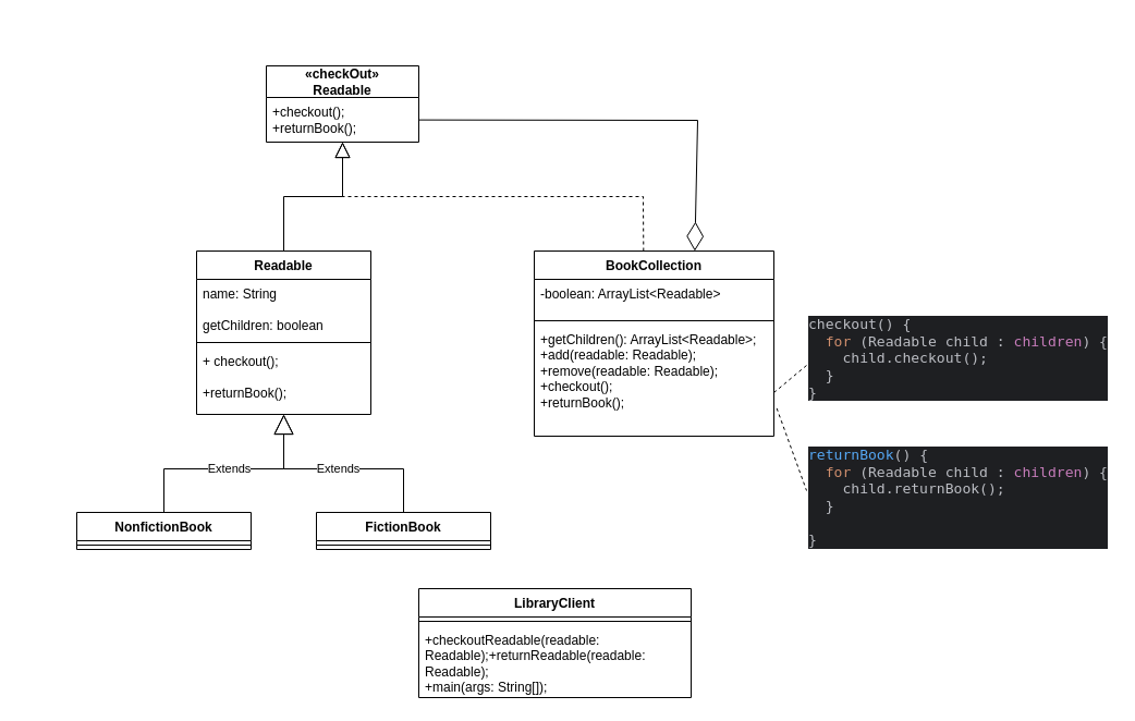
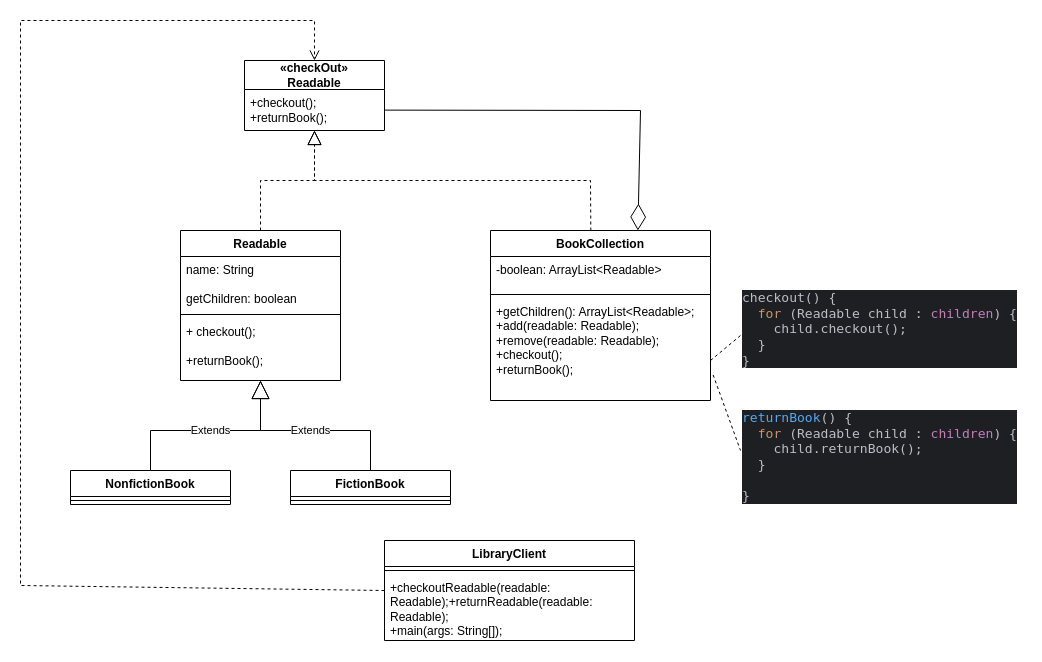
  <mxCell id="0" />
  <mxCell id="1" parent="0" />
  <mxCell id="2" value="«checkOut»&lt;br&gt;Readable" style="swimlane;fontStyle=1;align=center;verticalAlign=middle;childLayout=stackLayout;horizontal=1;startSize=29;horizontalStack=0;resizeParent=1;resizeParentMax=0;resizeLast=0;collapsible=0;marginBottom=0;html=1;whiteSpace=wrap;" parent="1" vertex="1"><mxGeometry x="244" y="60" width="140" height="70" as="geometry" /></mxCell>
  <mxCell id="3" value="+checkout();&lt;br&gt;+returnBook();" style="text;html=1;strokeColor=none;fillColor=none;align=left;verticalAlign=middle;spacingLeft=4;spacingRight=4;overflow=hidden;rotatable=0;points=[[0,0.5],[1,0.5]];portConstraint=eastwest;whiteSpace=wrap;" parent="2" vertex="1"><mxGeometry y="29" width="140" height="41" as="geometry" /></mxCell>
  <mxCell id="4" value="Readable" style="swimlane;fontStyle=1;align=center;verticalAlign=top;childLayout=stackLayout;horizontal=1;startSize=26;horizontalStack=0;resizeParent=1;resizeParentMax=0;resizeLast=0;collapsible=1;marginBottom=0;whiteSpace=wrap;html=1;" parent="1" vertex="1"><mxGeometry x="180" y="230" width="160" height="150" as="geometry" /></mxCell>
  <mxCell id="5" value="name: String&lt;div&gt;&lt;br&gt;&lt;/div&gt;getChildren: boolean" style="text;strokeColor=none;fillColor=none;align=left;verticalAlign=top;spacingLeft=4;spacingRight=4;overflow=hidden;rotatable=0;points=[[0,0.5],[1,0.5]];portConstraint=eastwest;whiteSpace=wrap;html=1;" parent="4" vertex="1"><mxGeometry y="26" width="160" height="54" as="geometry" /></mxCell>
  <mxCell id="6" value="" style="line;strokeWidth=1;fillColor=none;align=left;verticalAlign=middle;spacingTop=-1;spacingLeft=3;spacingRight=3;rotatable=0;labelPosition=right;points=[];portConstraint=eastwest;strokeColor=inherit;" parent="4" vertex="1"><mxGeometry y="80" width="160" height="8" as="geometry" /></mxCell>
  <mxCell id="7" value="+ checkout();&lt;div&gt;&lt;br&gt;&lt;/div&gt;+returnBook();" style="text;strokeColor=none;fillColor=none;align=left;verticalAlign=top;spacingLeft=4;spacingRight=4;overflow=hidden;rotatable=0;points=[[0,0.5],[1,0.5]];portConstraint=eastwest;whiteSpace=wrap;html=1;" parent="4" vertex="1"><mxGeometry y="88" width="160" height="62" as="geometry" /></mxCell>
- <mxCell id="8" value="" style="endArrow=block;dashed=0;endFill=0;endSize=12;html=1;rounded=0;entryX=0.5;entryY=1;entryDx=0;entryDy=0;exitX=0.5;exitY=0;exitDx=0;exitDy=0;" parent="1" source="4" target="2" edge="1"><mxGeometry width="160" relative="1" as="geometry"><mxPoint x="280" y="230" as="sourcePoint" /><mxPoint x="440" y="230" as="targetPoint" /><Array as="points"><mxPoint x="260" y="180" /><mxPoint x="314" y="180" /></Array></mxGeometry></mxCell>
+ <mxCell id="8" value="" style="endArrow=block;dashed=1;endFill=0;endSize=12;html=1;rounded=0;entryX=0.5;entryY=1;entryDx=0;entryDy=0;exitX=0.5;exitY=0;exitDx=0;exitDy=0;" parent="1" source="4" target="2" edge="1"><mxGeometry width="160" relative="1" as="geometry"><mxPoint x="280" y="230" as="sourcePoint" /><mxPoint x="440" y="230" as="targetPoint" /><Array as="points"><mxPoint x="260" y="180" /><mxPoint x="314" y="180" /></Array></mxGeometry></mxCell>
  <mxCell id="9" value="NonfictionBook" style="swimlane;fontStyle=1;align=center;verticalAlign=top;childLayout=stackLayout;horizontal=1;startSize=26;horizontalStack=0;resizeParent=1;resizeParentMax=0;resizeLast=0;collapsible=1;marginBottom=0;whiteSpace=wrap;html=1;" parent="1" vertex="1"><mxGeometry x="70" y="470" width="160" height="34" as="geometry" /></mxCell>
  <mxCell id="10" value="" style="line;strokeWidth=1;fillColor=none;align=left;verticalAlign=middle;spacingTop=-1;spacingLeft=3;spacingRight=3;rotatable=0;labelPosition=right;points=[];portConstraint=eastwest;strokeColor=inherit;" parent="9" vertex="1"><mxGeometry y="26" width="160" height="8" as="geometry" /></mxCell>
  <mxCell id="11" value="FictionBook&lt;div&gt;&lt;br/&gt;&lt;/div&gt;" style="swimlane;fontStyle=1;align=center;verticalAlign=top;childLayout=stackLayout;horizontal=1;startSize=26;horizontalStack=0;resizeParent=1;resizeParentMax=0;resizeLast=0;collapsible=1;marginBottom=0;whiteSpace=wrap;html=1;" parent="1" vertex="1"><mxGeometry x="290" y="470" width="160" height="34" as="geometry" /></mxCell>
  <mxCell id="12" value="" style="line;strokeWidth=1;fillColor=none;align=left;verticalAlign=middle;spacingTop=-1;spacingLeft=3;spacingRight=3;rotatable=0;labelPosition=right;points=[];portConstraint=eastwest;strokeColor=inherit;" parent="11" vertex="1"><mxGeometry y="26" width="160" height="8" as="geometry" /></mxCell>
  <mxCell id="13" value="Extends" style="endArrow=block;endSize=16;endFill=0;html=1;rounded=0;exitX=0.5;exitY=0;exitDx=0;exitDy=0;" parent="1" source="9" edge="1"><mxGeometry width="160" relative="1" as="geometry"><mxPoint x="260" y="360" as="sourcePoint" /><mxPoint x="260" y="380" as="targetPoint" /><Array as="points"><mxPoint x="150" y="430" /><mxPoint x="260" y="430" /></Array></mxGeometry></mxCell>
  <mxCell id="14" value="Extends" style="endArrow=block;endSize=16;endFill=0;html=1;rounded=0;exitX=0.5;exitY=0;exitDx=0;exitDy=0;entryX=0.5;entryY=1;entryDx=0;entryDy=0;entryPerimeter=0;" parent="1" source="11" target="7" edge="1"><mxGeometry width="160" relative="1" as="geometry"><mxPoint x="383" y="430" as="sourcePoint" /><mxPoint x="383" y="330" as="targetPoint" /><Array as="points"><mxPoint x="370" y="430" /><mxPoint x="260" y="430" /></Array></mxGeometry></mxCell>
  <mxCell id="15" value="BookCollection" style="swimlane;fontStyle=1;align=center;verticalAlign=top;childLayout=stackLayout;horizontal=1;startSize=26;horizontalStack=0;resizeParent=1;resizeParentMax=0;resizeLast=0;collapsible=1;marginBottom=0;whiteSpace=wrap;html=1;" parent="1" vertex="1"><mxGeometry x="490" y="230" width="220" height="170" as="geometry" /></mxCell>
  <mxCell id="16" value="-boolean: ArrayList&amp;lt;Readable&amp;gt;&lt;br&gt;&lt;div&gt;&lt;br&gt;&lt;/div&gt;" style="text;strokeColor=none;fillColor=none;align=left;verticalAlign=top;spacingLeft=4;spacingRight=4;overflow=hidden;rotatable=0;points=[[0,0.5],[1,0.5]];portConstraint=eastwest;whiteSpace=wrap;html=1;" parent="15" vertex="1"><mxGeometry y="26" width="220" height="34" as="geometry" /></mxCell>
  <mxCell id="17" value="" style="line;strokeWidth=1;fillColor=none;align=left;verticalAlign=middle;spacingTop=-1;spacingLeft=3;spacingRight=3;rotatable=0;labelPosition=right;points=[];portConstraint=eastwest;strokeColor=inherit;" parent="15" vertex="1"><mxGeometry y="60" width="220" height="8" as="geometry" /></mxCell>
  <mxCell id="18" value="+getChildren(): ArrayList&amp;lt;Readable&amp;gt;;&lt;br&gt;+add(readable: Readable);&lt;br&gt;+remove(readable: Readable);&lt;br&gt;+checkout();&lt;br&gt;+returnBook();" style="text;strokeColor=none;fillColor=none;align=left;verticalAlign=top;spacingLeft=4;spacingRight=4;overflow=hidden;rotatable=0;points=[[0,0.5],[1,0.5]];portConstraint=eastwest;whiteSpace=wrap;html=1;" parent="15" vertex="1"><mxGeometry y="68" width="220" height="102" as="geometry" /></mxCell>
  <mxCell id="19" value="" style="endArrow=block;dashed=1;endFill=0;endSize=12;html=1;rounded=0;exitX=0.456;exitY=0;exitDx=0;exitDy=0;exitPerimeter=0;" parent="1" source="15" edge="1"><mxGeometry width="160" relative="1" as="geometry"><mxPoint x="436" y="220" as="sourcePoint" /><mxPoint x="314" y="130" as="targetPoint" /><Array as="points"><mxPoint x="590" y="180" /><mxPoint x="314" y="180" /></Array></mxGeometry></mxCell>
  <mxCell id="20" value="&lt;div style=&quot;background-color:#1e1f22;color:#bcbec4&quot;&gt;&lt;pre style=&quot;font-family:'JetBrains Mono',monospace;font-size:9.8pt;&quot;&gt;checkout() {&lt;br&gt;  &lt;span style=&quot;color:#cf8e6d;&quot;&gt;for &lt;/span&gt;(Readable child : &lt;span style=&quot;color:#c77dbb;&quot;&gt;children&lt;/span&gt;) {&lt;br&gt;    child.checkout();&lt;br&gt;  }&lt;br&gt;}&lt;/pre&gt;&lt;/div&gt;" style="text;whiteSpace=wrap;html=1;" parent="1" vertex="1"><mxGeometry x="740" y="270" width="280" height="130" as="geometry" /></mxCell>
  <mxCell id="21" value="" style="endArrow=none;dashed=1;html=1;rounded=0;entryX=0;entryY=0.5;entryDx=0;entryDy=0;" parent="1" target="20" edge="1"><mxGeometry width="50" height="50" relative="1" as="geometry"><mxPoint x="710" y="360" as="sourcePoint" /><mxPoint x="600" y="450" as="targetPoint" /></mxGeometry></mxCell>
  <mxCell id="22" value="&lt;div style=&quot;background-color:#1e1f22;color:#bcbec4&quot;&gt;&lt;pre style=&quot;font-family:'JetBrains Mono',monospace;font-size:9.8pt;&quot;&gt;&lt;span style=&quot;color:#56a8f5;&quot;&gt;returnBook&lt;/span&gt;() {&lt;br&gt;  &lt;span style=&quot;color:#cf8e6d;&quot;&gt;for &lt;/span&gt;(Readable child : &lt;span style=&quot;color:#c77dbb;&quot;&gt;children&lt;/span&gt;) {&lt;br&gt;    child.returnBook();&lt;br&gt;  }&lt;br&gt;&lt;br&gt;}&lt;/pre&gt;&lt;/div&gt;" style="text;whiteSpace=wrap;html=1;" parent="1" vertex="1"><mxGeometry x="740" y="390" width="250" height="120" as="geometry" /></mxCell>
  <mxCell id="23" value="" style="endArrow=none;dashed=1;html=1;rounded=0;entryX=0;entryY=0.5;entryDx=0;entryDy=0;exitX=1.012;exitY=0.749;exitDx=0;exitDy=0;exitPerimeter=0;" parent="1" source="18" target="22" edge="1"><mxGeometry width="50" height="50" relative="1" as="geometry"><mxPoint x="720" y="370" as="sourcePoint" /><mxPoint x="790" y="345" as="targetPoint" /></mxGeometry></mxCell>
  <mxCell id="24" value="LibraryClient" style="swimlane;fontStyle=1;align=center;verticalAlign=top;childLayout=stackLayout;horizontal=1;startSize=26;horizontalStack=0;resizeParent=1;resizeParentMax=0;resizeLast=0;collapsible=1;marginBottom=0;whiteSpace=wrap;html=1;" parent="1" vertex="1"><mxGeometry x="384" y="540" width="250" height="100" as="geometry" /></mxCell>
  <mxCell id="25" value="" style="line;strokeWidth=1;fillColor=none;align=left;verticalAlign=middle;spacingTop=-1;spacingLeft=3;spacingRight=3;rotatable=0;labelPosition=right;points=[];portConstraint=eastwest;strokeColor=inherit;" parent="24" vertex="1"><mxGeometry y="26" width="250" height="8" as="geometry" /></mxCell>
  <mxCell id="26" value="+checkoutReadable(readable: Readable);+returnReadable(readable: Readable);&lt;br&gt;+main(args: String[]);" style="text;strokeColor=none;fillColor=none;align=left;verticalAlign=top;spacingLeft=4;spacingRight=4;overflow=hidden;rotatable=0;points=[[0,0.5],[1,0.5]];portConstraint=eastwest;whiteSpace=wrap;html=1;" parent="24" vertex="1"><mxGeometry y="34" width="250" height="66" as="geometry" /></mxCell>
  <mxCell id="27" value="" style="endArrow=diamondThin;endFill=0;endSize=24;html=1;rounded=0;entryX=0.67;entryY=0;entryDx=0;entryDy=0;entryPerimeter=0;" parent="1" source="3" target="15" edge="1"><mxGeometry width="160" relative="1" as="geometry"><mxPoint x="360" y="-20" as="sourcePoint" /><mxPoint x="520" y="-20" as="targetPoint" /><Array as="points"><mxPoint x="640" y="110" /></Array></mxGeometry></mxCell>
+ <mxCell id="28" value="" style="html=1;verticalAlign=bottom;endArrow=open;dashed=1;endSize=8;curved=0;rounded=0;exitX=0;exitY=0.5;exitDx=0;exitDy=0;entryX=0.5;entryY=0;entryDx=0;entryDy=0;" parent="1" source="24" target="2" edge="1"><mxGeometry relative="1" as="geometry"><mxPoint x="599" y="70" as="sourcePoint" /><mxPoint x="370" y="-30" as="targetPoint" /><Array as="points"><mxPoint x="20" y="585" /><mxPoint x="20" y="20" /><mxPoint x="314" y="20" /></Array></mxGeometry></mxCell>
